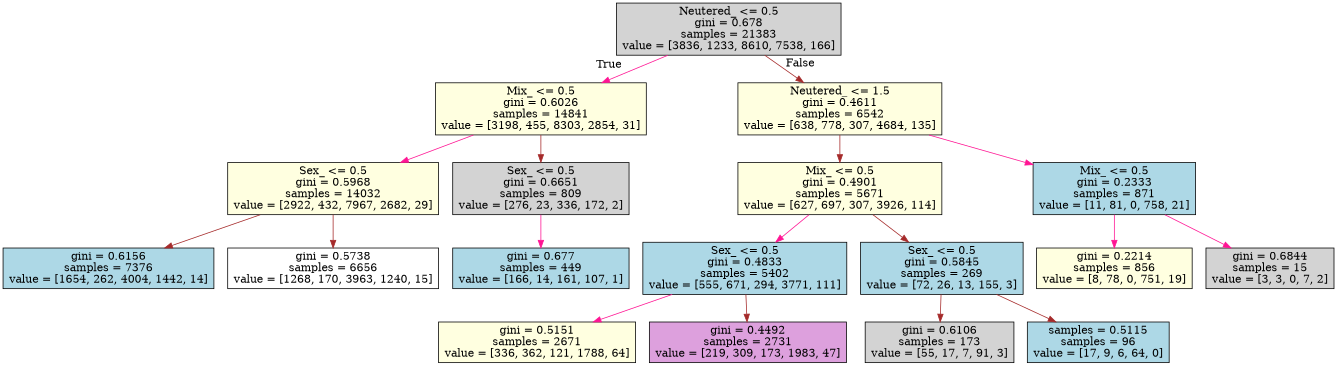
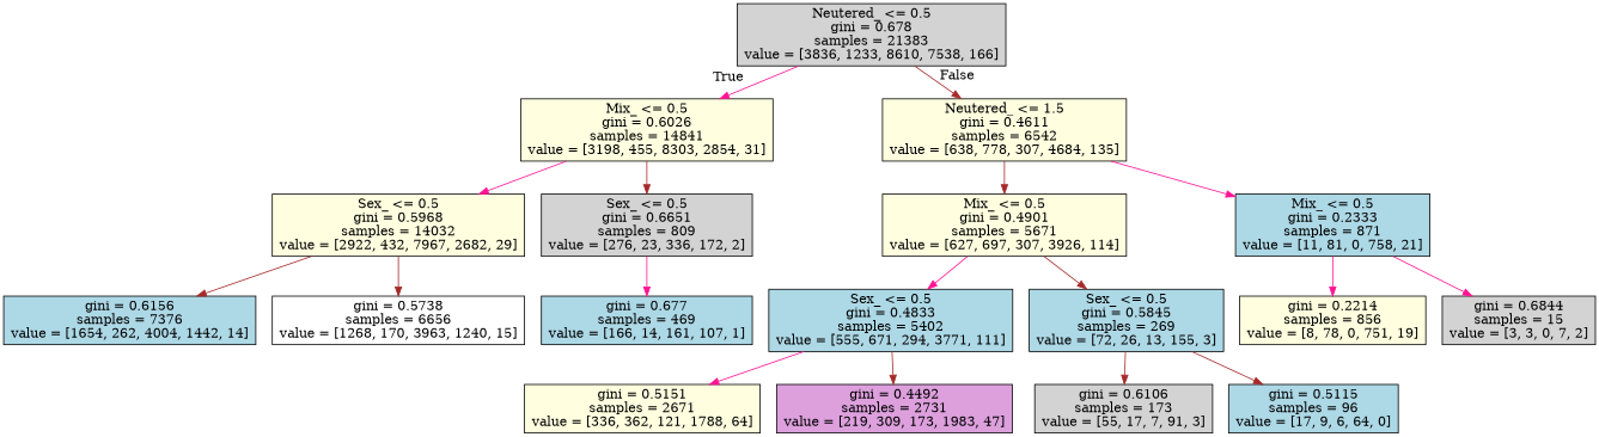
  digraph {
    node [fillcolor=lightyellow shape=box style=filled]
    edge [color=brown]
    n1 [fillcolor=lightgrey label="Neutered_ <= 0.5\ngini = 0.678\nsamples = 21383\nvalue = [3836, 1233, 8610, 7538, 166]"]
    n2 [label="Mix_ <= 0.5\ngini = 0.6026\nsamples = 14841\nvalue = [3198, 455, 8303, 2854, 31]"]
    n3 [label="Neutered_ <= 1.5\ngini = 0.4611\nsamples = 6542\nvalue = [638, 778, 307, 4684, 135]"]
    n4 [label="Sex_ <= 0.5\ngini = 0.5968\nsamples = 14032\nvalue = [2922, 432, 7967, 2682, 29]"]
    n5 [fillcolor=lightgrey label="Sex_ <= 0.5\ngini = 0.6651\nsamples = 809\nvalue = [276, 23, 336, 172, 2]"]
    n6 [label="Mix_ <= 0.5\ngini = 0.4901\nsamples = 5671\nvalue = [627, 697, 307, 3926, 114]"]
    n7 [fillcolor=lightblue label="Mix_ <= 0.5\ngini = 0.2333\nsamples = 871\nvalue = [11, 81, 0, 758, 21]"]
    n8 [fillcolor=lightblue label="gini = 0.6156\nsamples = 7376\nvalue = [1654, 262, 4004, 1442, 14]"]
    n9 [fillcolor=white label="gini = 0.5738\nsamples = 6656\nvalue = [1268, 170, 3963, 1240, 15]"]
-   n10 [fillcolor=lightblue label="gini = 0.677\nsamples = 449\nvalue = [166, 14, 161, 107, 1]"]
+   n10 [fillcolor=lightblue label="gini = 0.677\nsamples = 469\nvalue = [166, 14, 161, 107, 1]"]
    n11 [fillcolor=lightblue label="Sex_ <= 0.5\ngini = 0.4833\nsamples = 5402\nvalue = [555, 671, 294, 3771, 111]"]
    n12 [fillcolor=lightblue label="Sex_ <= 0.5\ngini = 0.5845\nsamples = 269\nvalue = [72, 26, 13, 155, 3]"]
    n13 [label="gini = 0.2214\nsamples = 856\nvalue = [8, 78, 0, 751, 19]"]
    n14 [fillcolor=lightgrey label="gini = 0.6844\nsamples = 15\nvalue = [3, 3, 0, 7, 2]"]
    n15 [label="gini = 0.5151\nsamples = 2671\nvalue = [336, 362, 121, 1788, 64]"]
    n16 [fillcolor=plum label="gini = 0.4492\nsamples = 2731\nvalue = [219, 309, 173, 1983, 47]"]
    n17 [fillcolor=lightgrey label="gini = 0.6106\nsamples = 173\nvalue = [55, 17, 7, 91, 3]"]
-   n18 [fillcolor=lightblue label="samples = 0.5115\nsamples = 96\nvalue = [17, 9, 6, 64, 0]"]
+   n18 [fillcolor=lightblue label="gini = 0.5115\nsamples = 96\nvalue = [17, 9, 6, 64, 0]"]
    n1 -> n2 [color=deeppink headlabel=True labelangle=45 labeldistance=2.5]
    n1 -> n3 [headlabel=False labelangle=-45 labeldistance=2.5]
    n2 -> n4 [color=deeppink]
    n2 -> n5
    n3 -> n6
    n3 -> n7 [color=deeppink]
    n4 -> n8
    n4 -> n9
    n5 -> n10 [color=deeppink]
    n6 -> n11 [color=deeppink]
    n6 -> n12
    n7 -> n13 [color=deeppink]
    n7 -> n14 [color=deeppink]
    n11 -> n15 [color=deeppink]
    n11 -> n16
    n12 -> n17
    n12 -> n18
  }
